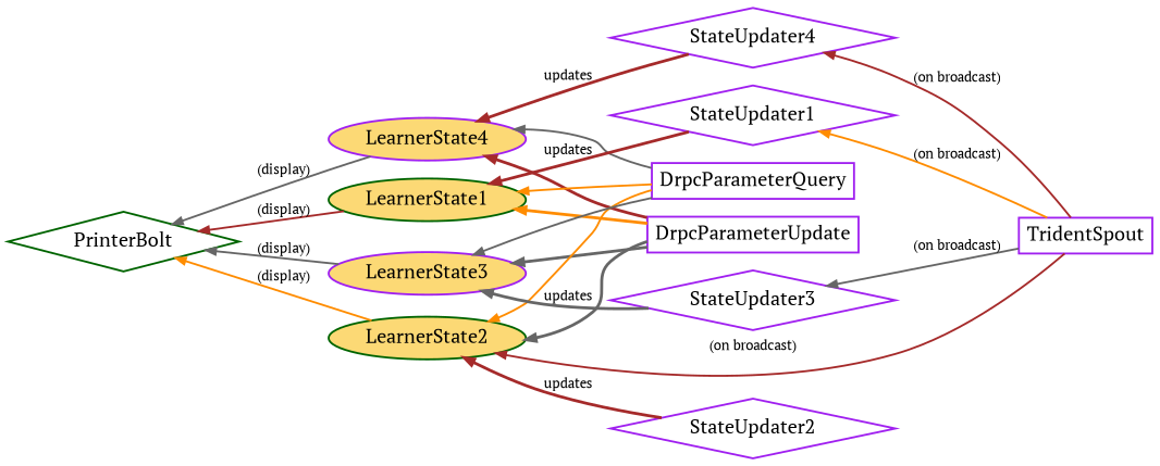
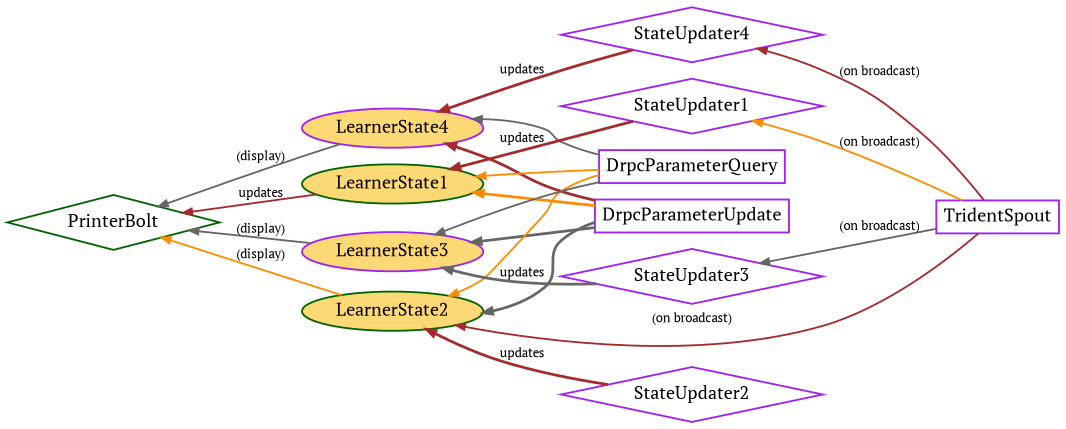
  digraph {
    fontname="PT Serif"
    rankdir=RL
    node [color=purple fontname="PT Serif" fontsize=20 penwidth=2 shape=diamond]
    edge [color=gray40 fontname="PT Serif" penwidth=2]
    DrpcParameterUpdate [shape=box]
    LearnerState1 [color=darkgreen fillcolor="#FCD975" style=filled shape=""]
    LearnerState2 [color=darkgreen fillcolor="#FCD975" style=filled shape=""]
    LearnerState3 [fillcolor="#FCD975" style=filled shape=""]
    LearnerState4 [fillcolor="#FCD975" style=filled shape=""]
    PrinterBolt [color=darkgreen]
    DrpcParameterQuery [shape=box]
    TridentSpout [shape=box]
    StateUpdater1
    StateUpdater3
    StateUpdater4
    StateUpdater2
    DrpcParameterUpdate -> LearnerState1 [color=darkorange penwidth=3]
    DrpcParameterUpdate -> LearnerState2 [penwidth=3]
    DrpcParameterUpdate -> LearnerState3 [penwidth=3]
    DrpcParameterUpdate -> LearnerState4 [color=brown penwidth=3]
-   LearnerState1 -> PrinterBolt [color=brown label="(display)"]
+   LearnerState1 -> PrinterBolt [color=brown label=updates]
    LearnerState2 -> PrinterBolt [color=darkorange label="(display)"]
    LearnerState3 -> PrinterBolt [label="(display)"]
    LearnerState4 -> PrinterBolt [label="(display)"]
    DrpcParameterQuery -> LearnerState1 [color=darkorange]
    DrpcParameterQuery -> LearnerState2 [color=darkorange]
    DrpcParameterQuery -> LearnerState3
    DrpcParameterQuery -> LearnerState4
    TridentSpout -> LearnerState2 [color=brown label="(on broadcast)"]
    TridentSpout -> StateUpdater1 [color=darkorange label="(on broadcast)"]
    TridentSpout -> StateUpdater3 [label="(on broadcast)"]
    TridentSpout -> StateUpdater4 [color=brown label="(on broadcast)"]
    StateUpdater1 -> LearnerState1 [color=brown label=updates penwidth=3]
    StateUpdater3 -> LearnerState3 [label=updates penwidth=3]
    StateUpdater4 -> LearnerState4 [color=brown label=updates penwidth=3]
    StateUpdater2 -> LearnerState2 [color=brown label=updates penwidth=3]
  }
